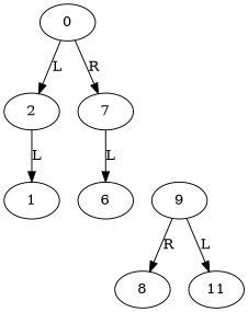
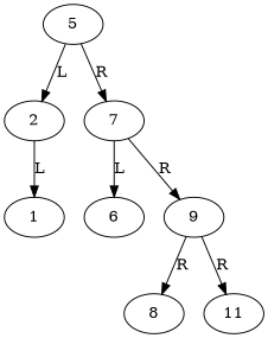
  digraph {
-   n1 [label=0]
+   n1 [label=5]
    n2 [label=2]
    n3 [label=7]
    n4 [label=1]
    n5 [label=6]
    n6 [label=9]
    n7 [label=8]
    n8 [label=11]
    n1 -> n2 [label=L]
    n1 -> n3 [label=R]
    n2 -> n4 [label=L]
    n3 -> n5 [label=L]
+   n3 -> n6 [label=R]
    n6 -> n7 [label=R]
-   n6 -> n8 [label=L]
+   n6 -> n8 [label=R]
  }
